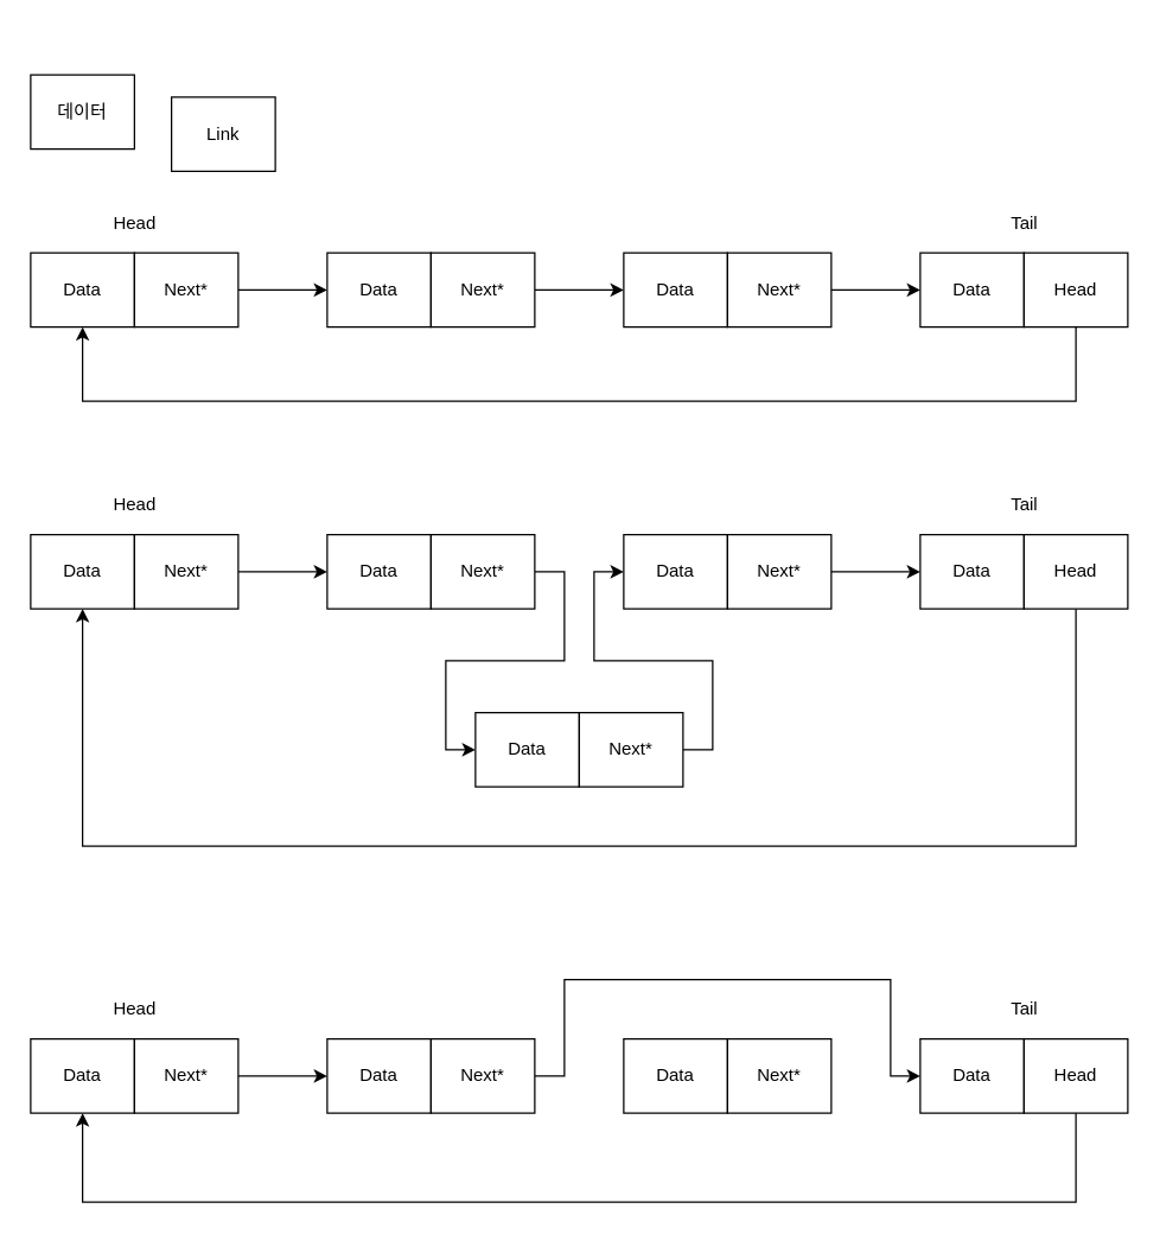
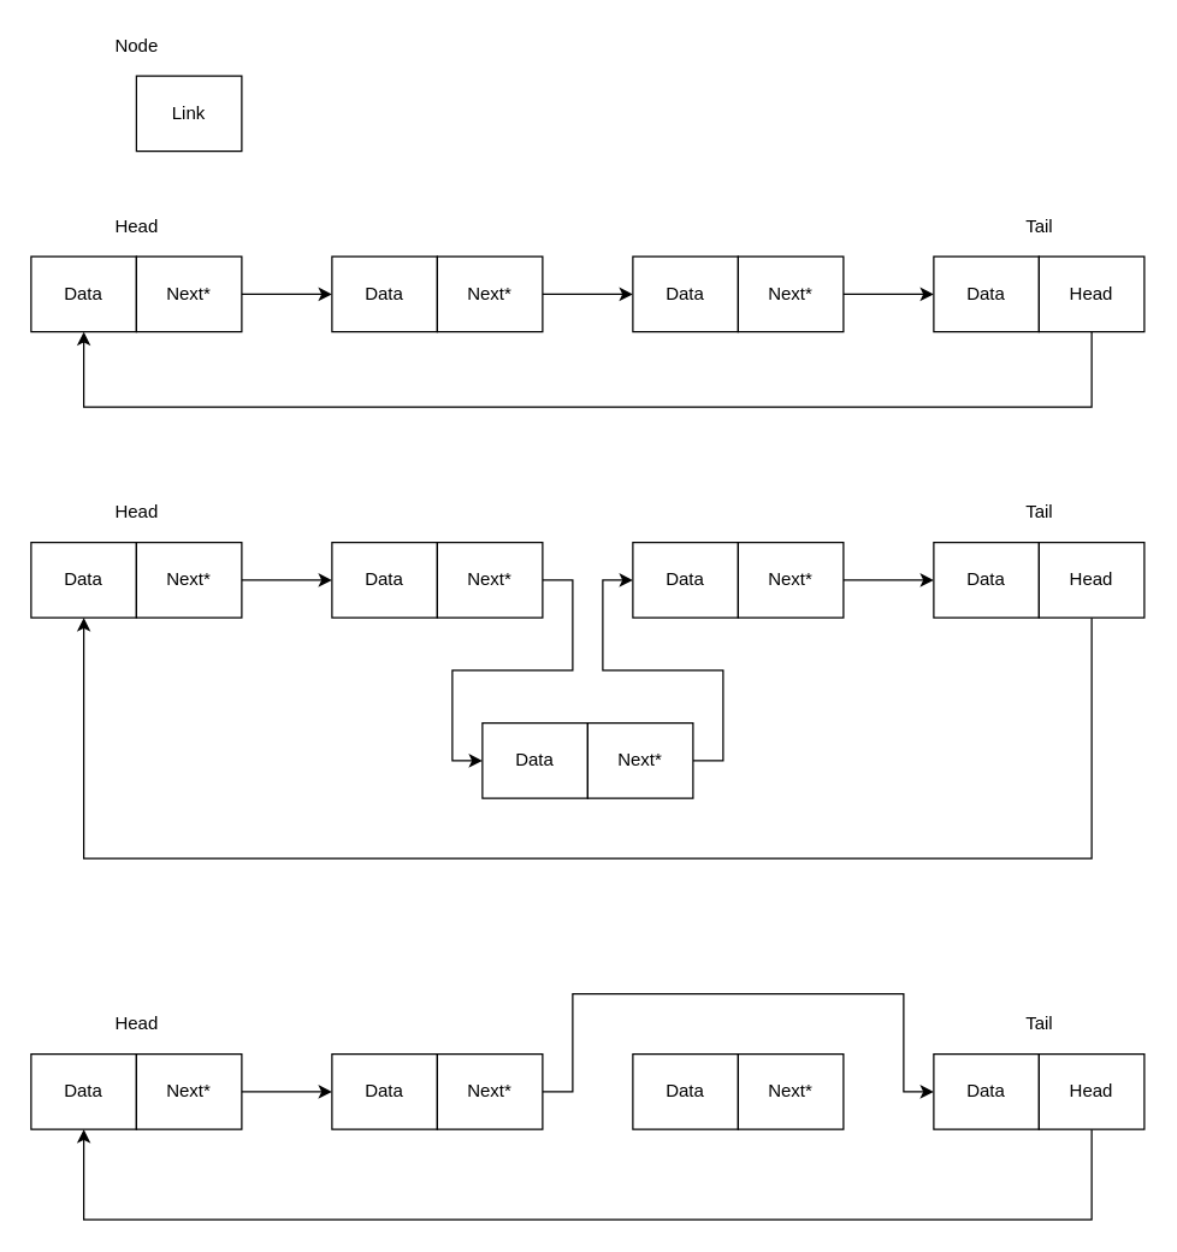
  <mxCell id="0" />
  <mxCell id="1" parent="0" />
- <mxCell id="2" value="데이터" style="rounded=0;whiteSpace=wrap;html=1;" parent="1" vertex="1"><mxGeometry x="20" y="50" width="70" height="50" as="geometry" /></mxCell>
- <mxCell id="3" value="Link" style="rounded=0;whiteSpace=wrap;html=1;" parent="1" vertex="1"><mxGeometry x="115" y="65" width="70" height="50" as="geometry" /></mxCell>
+ <mxCell id="3" value="Link" style="rounded=0;whiteSpace=wrap;html=1;" parent="1" vertex="1"><mxGeometry x="90" y="50" width="70" height="50" as="geometry" /></mxCell>
+ <mxCell id="4" value="Node" style="text;html=1;align=center;verticalAlign=middle;resizable=0;points=[];autosize=1;" parent="1" vertex="1"><mxGeometry x="70" y="20" width="40" height="20" as="geometry" /></mxCell>
  <mxCell id="5" value="Data" style="rounded=0;whiteSpace=wrap;html=1;" parent="1" vertex="1"><mxGeometry x="20" y="170" width="70" height="50" as="geometry" /></mxCell>
  <mxCell id="6" value="" style="edgeStyle=orthogonalEdgeStyle;rounded=0;orthogonalLoop=1;jettySize=auto;html=1;" parent="1" source="7" target="9" edge="1"><mxGeometry relative="1" as="geometry" /></mxCell>
  <mxCell id="7" value="Next*" style="rounded=0;whiteSpace=wrap;html=1;" parent="1" vertex="1"><mxGeometry x="90" y="170" width="70" height="50" as="geometry" /></mxCell>
  <mxCell id="8" value="Head" style="text;html=1;align=center;verticalAlign=middle;resizable=0;points=[];autosize=1;" parent="1" vertex="1"><mxGeometry x="70" y="140" width="40" height="20" as="geometry" /></mxCell>
  <mxCell id="9" value="Data" style="rounded=0;whiteSpace=wrap;html=1;" parent="1" vertex="1"><mxGeometry x="220" y="170" width="70" height="50" as="geometry" /></mxCell>
  <mxCell id="10" value="" style="edgeStyle=orthogonalEdgeStyle;rounded=0;orthogonalLoop=1;jettySize=auto;html=1;" parent="1" source="11" target="12" edge="1"><mxGeometry relative="1" as="geometry" /></mxCell>
  <mxCell id="11" value="Next*" style="rounded=0;whiteSpace=wrap;html=1;" parent="1" vertex="1"><mxGeometry x="290" y="170" width="70" height="50" as="geometry" /></mxCell>
  <mxCell id="12" value="Data" style="rounded=0;whiteSpace=wrap;html=1;" parent="1" vertex="1"><mxGeometry x="420" y="170" width="70" height="50" as="geometry" /></mxCell>
  <mxCell id="13" value="" style="edgeStyle=orthogonalEdgeStyle;rounded=0;orthogonalLoop=1;jettySize=auto;html=1;" parent="1" source="14" target="15" edge="1"><mxGeometry relative="1" as="geometry" /></mxCell>
  <mxCell id="14" value="Next*" style="rounded=0;whiteSpace=wrap;html=1;" parent="1" vertex="1"><mxGeometry x="490" y="170" width="70" height="50" as="geometry" /></mxCell>
  <mxCell id="15" value="Data" style="rounded=0;whiteSpace=wrap;html=1;" parent="1" vertex="1"><mxGeometry x="620" y="170" width="70" height="50" as="geometry" /></mxCell>
  <mxCell id="16" value="" style="edgeStyle=orthogonalEdgeStyle;rounded=0;orthogonalLoop=1;jettySize=auto;html=1;entryX=0.5;entryY=1;entryDx=0;entryDy=0;" edge="1" parent="1" source="17" target="5"><mxGeometry relative="1" as="geometry"><mxPoint x="725" y="300" as="targetPoint" /><Array as="points"><mxPoint x="725" y="270" /><mxPoint x="55" y="270" /></Array></mxGeometry></mxCell>
  <mxCell id="17" value="&lt;span&gt;Head&lt;/span&gt;" style="rounded=0;whiteSpace=wrap;html=1;" parent="1" vertex="1"><mxGeometry x="690" y="170" width="70" height="50" as="geometry" /></mxCell>
  <mxCell id="18" value="Tail" style="text;html=1;align=center;verticalAlign=middle;resizable=0;points=[];autosize=1;" parent="1" vertex="1"><mxGeometry x="675" y="140" width="30" height="20" as="geometry" /></mxCell>
  <mxCell id="19" value="Data" style="rounded=0;whiteSpace=wrap;html=1;" parent="1" vertex="1"><mxGeometry x="20" y="360" width="70" height="50" as="geometry" /></mxCell>
  <mxCell id="20" value="" style="edgeStyle=orthogonalEdgeStyle;rounded=0;orthogonalLoop=1;jettySize=auto;html=1;" parent="1" source="21" target="23" edge="1"><mxGeometry relative="1" as="geometry" /></mxCell>
  <mxCell id="21" value="Next*" style="rounded=0;whiteSpace=wrap;html=1;" parent="1" vertex="1"><mxGeometry x="90" y="360" width="70" height="50" as="geometry" /></mxCell>
  <mxCell id="22" value="Head" style="text;html=1;align=center;verticalAlign=middle;resizable=0;points=[];autosize=1;" parent="1" vertex="1"><mxGeometry x="70" y="330" width="40" height="20" as="geometry" /></mxCell>
  <mxCell id="23" value="Data" style="rounded=0;whiteSpace=wrap;html=1;" parent="1" vertex="1"><mxGeometry x="220" y="360" width="70" height="50" as="geometry" /></mxCell>
  <mxCell id="24" value="" style="edgeStyle=orthogonalEdgeStyle;rounded=0;orthogonalLoop=1;jettySize=auto;html=1;entryX=0;entryY=0.5;entryDx=0;entryDy=0;exitX=1;exitY=0.5;exitDx=0;exitDy=0;" parent="1" source="25" target="33" edge="1"><mxGeometry relative="1" as="geometry" /></mxCell>
  <mxCell id="25" value="Next*" style="rounded=0;whiteSpace=wrap;html=1;" parent="1" vertex="1"><mxGeometry x="290" y="360" width="70" height="50" as="geometry" /></mxCell>
  <mxCell id="26" value="Data" style="rounded=0;whiteSpace=wrap;html=1;" parent="1" vertex="1"><mxGeometry x="420" y="360" width="70" height="50" as="geometry" /></mxCell>
  <mxCell id="27" value="" style="edgeStyle=orthogonalEdgeStyle;rounded=0;orthogonalLoop=1;jettySize=auto;html=1;" parent="1" source="28" target="29" edge="1"><mxGeometry relative="1" as="geometry" /></mxCell>
  <mxCell id="28" value="Next*" style="rounded=0;whiteSpace=wrap;html=1;" parent="1" vertex="1"><mxGeometry x="490" y="360" width="70" height="50" as="geometry" /></mxCell>
  <mxCell id="29" value="Data" style="rounded=0;whiteSpace=wrap;html=1;" parent="1" vertex="1"><mxGeometry x="620" y="360" width="70" height="50" as="geometry" /></mxCell>
  <mxCell id="30" value="" style="edgeStyle=orthogonalEdgeStyle;rounded=0;orthogonalLoop=1;jettySize=auto;html=1;entryX=0.5;entryY=1;entryDx=0;entryDy=0;" edge="1" parent="1" source="31" target="19"><mxGeometry relative="1" as="geometry"><mxPoint x="725" y="490" as="targetPoint" /><Array as="points"><mxPoint x="725" y="570" /><mxPoint x="55" y="570" /></Array></mxGeometry></mxCell>
  <mxCell id="31" value="Head" style="rounded=0;whiteSpace=wrap;html=1;" parent="1" vertex="1"><mxGeometry x="690" y="360" width="70" height="50" as="geometry" /></mxCell>
  <mxCell id="32" value="Tail" style="text;html=1;align=center;verticalAlign=middle;resizable=0;points=[];autosize=1;" parent="1" vertex="1"><mxGeometry x="675" y="330" width="30" height="20" as="geometry" /></mxCell>
  <mxCell id="33" value="Data" style="rounded=0;whiteSpace=wrap;html=1;" parent="1" vertex="1"><mxGeometry x="320" y="480" width="70" height="50" as="geometry" /></mxCell>
  <mxCell id="34" value="" style="edgeStyle=orthogonalEdgeStyle;rounded=0;orthogonalLoop=1;jettySize=auto;html=1;entryX=0;entryY=0.5;entryDx=0;entryDy=0;exitX=1;exitY=0.5;exitDx=0;exitDy=0;" parent="1" source="35" target="26" edge="1"><mxGeometry relative="1" as="geometry"><mxPoint x="490" y="535" as="targetPoint" /></mxGeometry></mxCell>
  <mxCell id="35" value="Next*" style="rounded=0;whiteSpace=wrap;html=1;" parent="1" vertex="1"><mxGeometry x="390" y="480" width="70" height="50" as="geometry" /></mxCell>
  <mxCell id="36" value="Data" style="rounded=0;whiteSpace=wrap;html=1;" parent="1" vertex="1"><mxGeometry x="20" y="700" width="70" height="50" as="geometry" /></mxCell>
  <mxCell id="37" value="" style="edgeStyle=orthogonalEdgeStyle;rounded=0;orthogonalLoop=1;jettySize=auto;html=1;" parent="1" source="38" target="40" edge="1"><mxGeometry relative="1" as="geometry" /></mxCell>
  <mxCell id="38" value="Next*" style="rounded=0;whiteSpace=wrap;html=1;" parent="1" vertex="1"><mxGeometry x="90" y="700" width="70" height="50" as="geometry" /></mxCell>
  <mxCell id="39" value="Head" style="text;html=1;align=center;verticalAlign=middle;resizable=0;points=[];autosize=1;" parent="1" vertex="1"><mxGeometry x="70" y="670" width="40" height="20" as="geometry" /></mxCell>
  <mxCell id="40" value="Data" style="rounded=0;whiteSpace=wrap;html=1;" parent="1" vertex="1"><mxGeometry x="220" y="700" width="70" height="50" as="geometry" /></mxCell>
  <mxCell id="41" value="" style="edgeStyle=orthogonalEdgeStyle;rounded=0;orthogonalLoop=1;jettySize=auto;html=1;entryX=0;entryY=0.5;entryDx=0;entryDy=0;exitX=1;exitY=0.5;exitDx=0;exitDy=0;" parent="1" source="42" target="45" edge="1"><mxGeometry relative="1" as="geometry"><Array as="points"><mxPoint x="380" y="725" /><mxPoint x="380" y="660" /><mxPoint x="600" y="660" /><mxPoint x="600" y="725" /></Array></mxGeometry></mxCell>
  <mxCell id="42" value="Next*" style="rounded=0;whiteSpace=wrap;html=1;" parent="1" vertex="1"><mxGeometry x="290" y="700" width="70" height="50" as="geometry" /></mxCell>
  <mxCell id="43" value="Data" style="rounded=0;whiteSpace=wrap;html=1;" parent="1" vertex="1"><mxGeometry x="420" y="700" width="70" height="50" as="geometry" /></mxCell>
  <mxCell id="44" value="Next*" style="rounded=0;whiteSpace=wrap;html=1;" parent="1" vertex="1"><mxGeometry x="490" y="700" width="70" height="50" as="geometry" /></mxCell>
  <mxCell id="45" value="Data" style="rounded=0;whiteSpace=wrap;html=1;" parent="1" vertex="1"><mxGeometry x="620" y="700" width="70" height="50" as="geometry" /></mxCell>
  <mxCell id="46" value="" style="edgeStyle=orthogonalEdgeStyle;rounded=0;orthogonalLoop=1;jettySize=auto;html=1;entryX=0.5;entryY=1;entryDx=0;entryDy=0;" edge="1" parent="1" source="47" target="36"><mxGeometry relative="1" as="geometry"><mxPoint x="725" y="830" as="targetPoint" /><Array as="points"><mxPoint x="725" y="810" /><mxPoint x="55" y="810" /></Array></mxGeometry></mxCell>
  <mxCell id="47" value="Head" style="rounded=0;whiteSpace=wrap;html=1;" parent="1" vertex="1"><mxGeometry x="690" y="700" width="70" height="50" as="geometry" /></mxCell>
  <mxCell id="48" value="Tail" style="text;html=1;align=center;verticalAlign=middle;resizable=0;points=[];autosize=1;" parent="1" vertex="1"><mxGeometry x="675" y="670" width="30" height="20" as="geometry" /></mxCell>
